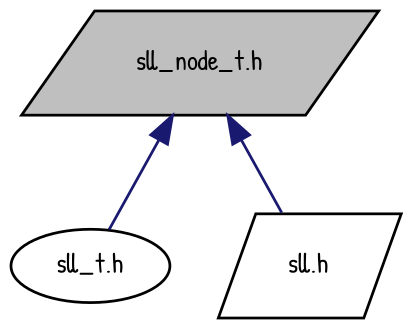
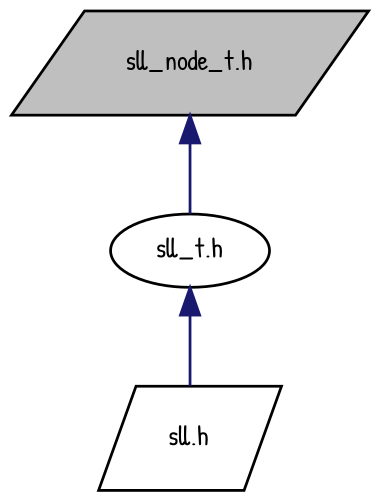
  digraph {
    fontname="Patrick Hand"
    node [color=black fillcolor=white fontname="Patrick Hand" fontsize=10 shape=parallelogram style=filled]
    edge [color=midnightblue dir=back fontname="Patrick Hand" fontsize=10 labelfontname=Helvetica labelfontsize=10 style=solid]
    n1 [fillcolor=grey75 fontcolor=black height=0.2 label="sll_node_t.h" width=0.4]
    n2 [height=0.2 label="sll_t.h" shape=ellipse width=0.4]
    n3 [height=0.2 label="sll.h" width=0.4]
    n1 -> n2
-   n1 -> n3
+   n2 -> n3
  }
